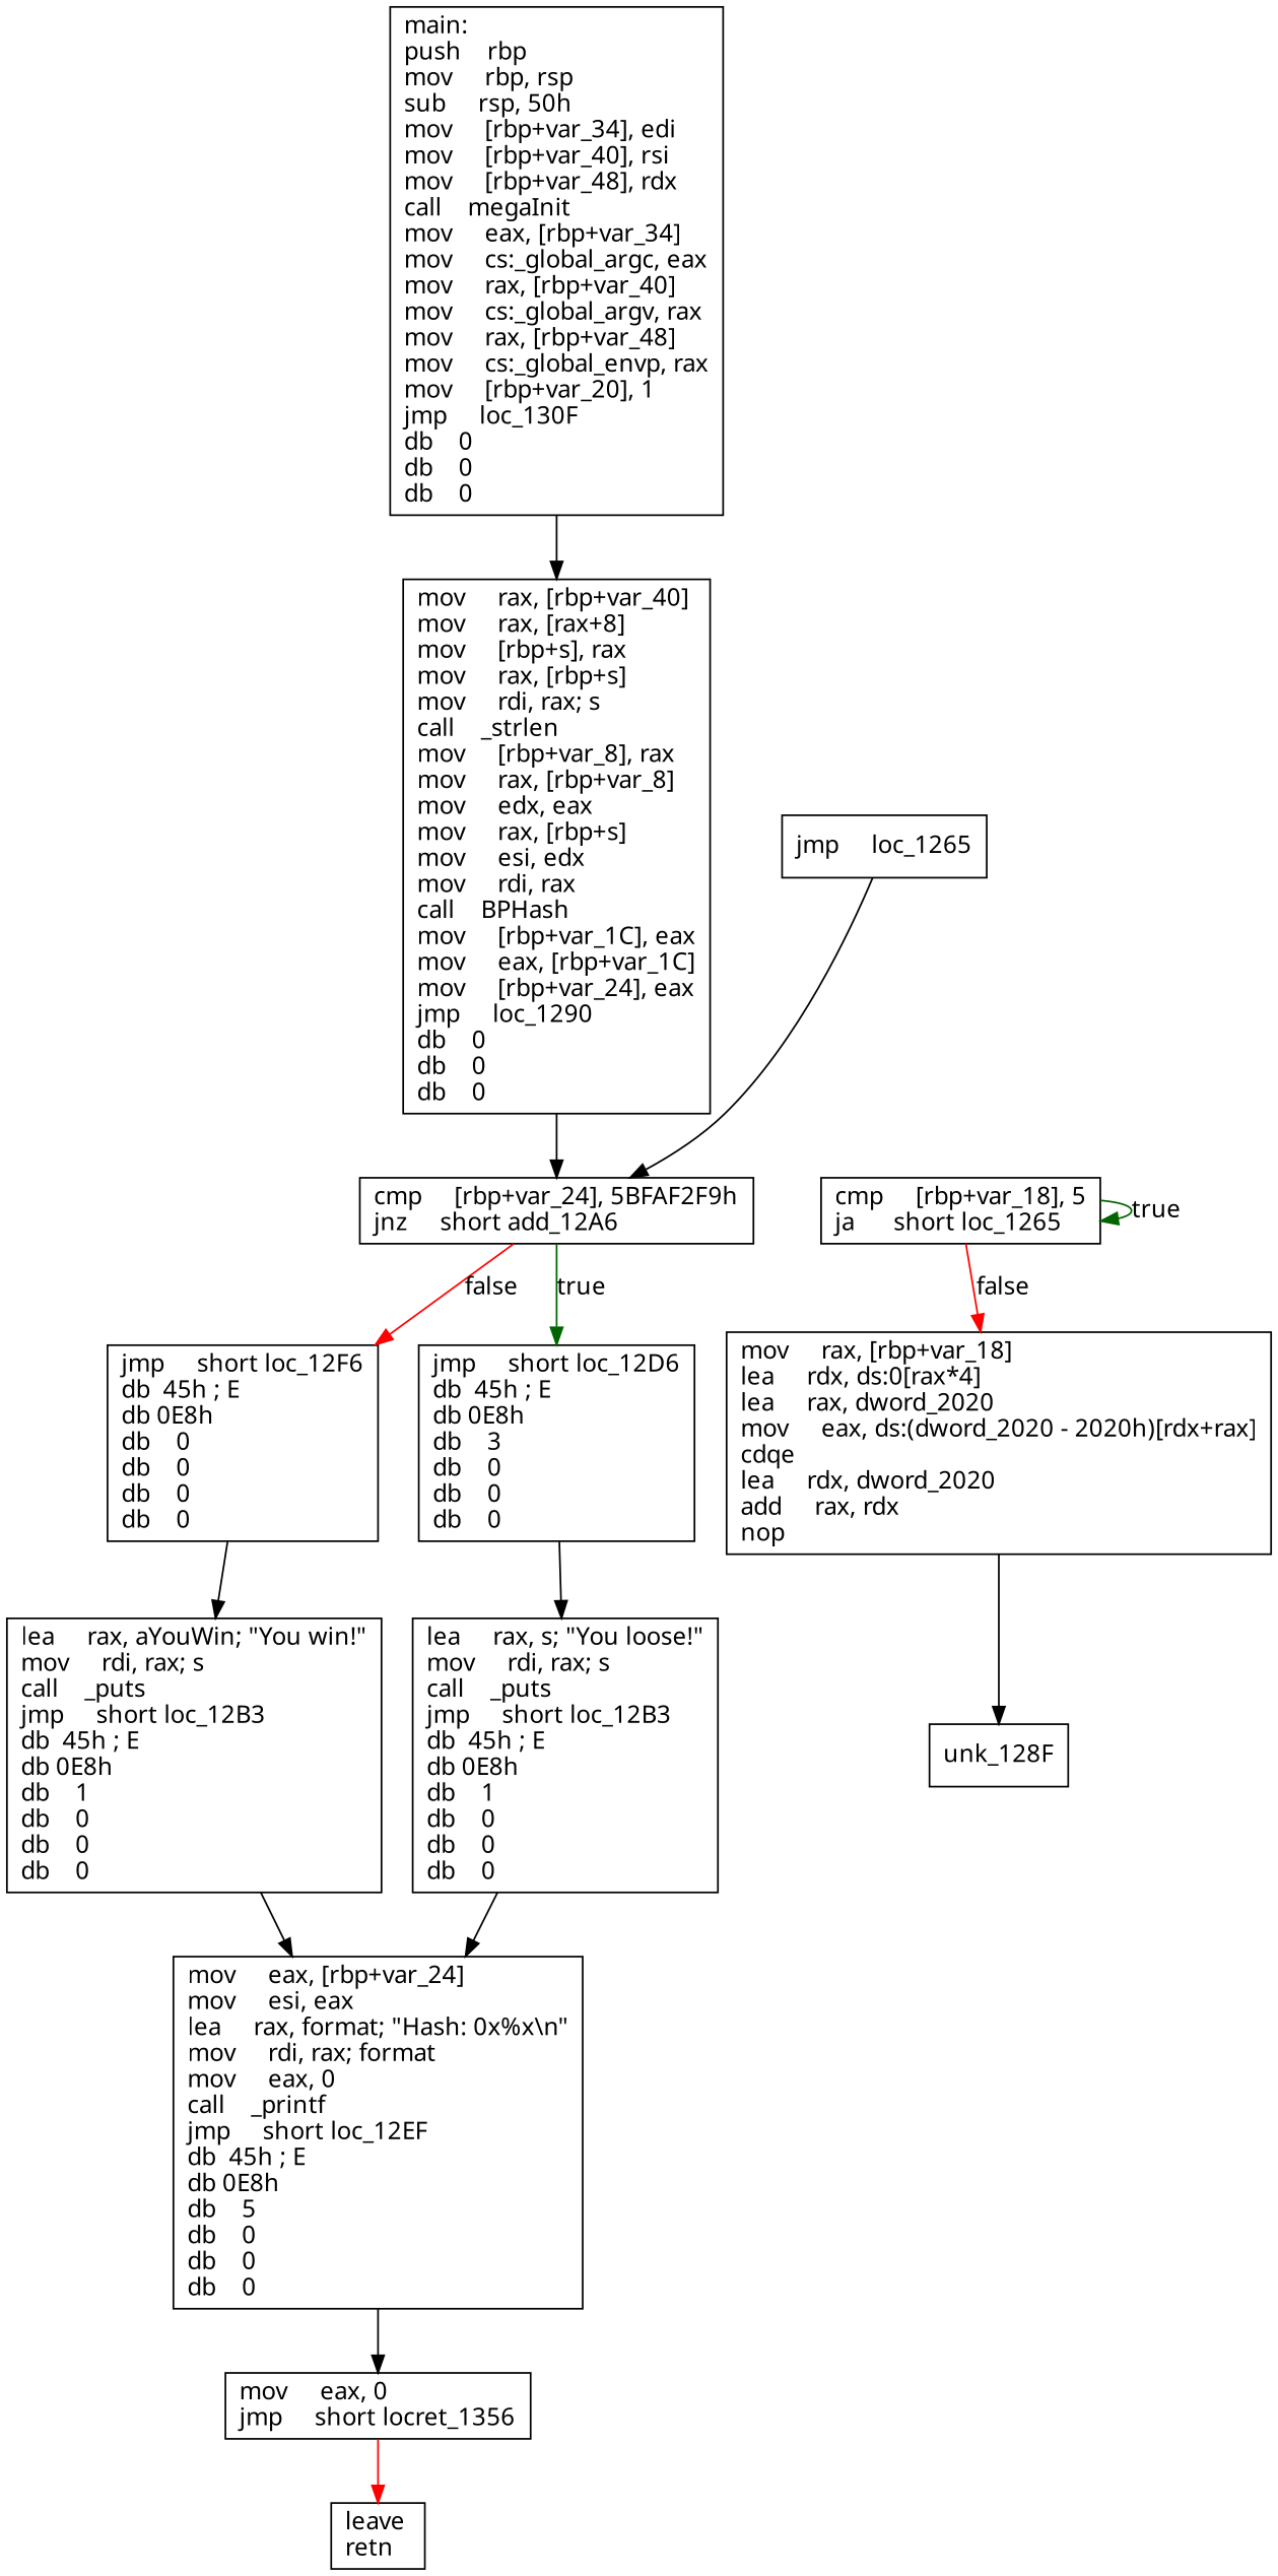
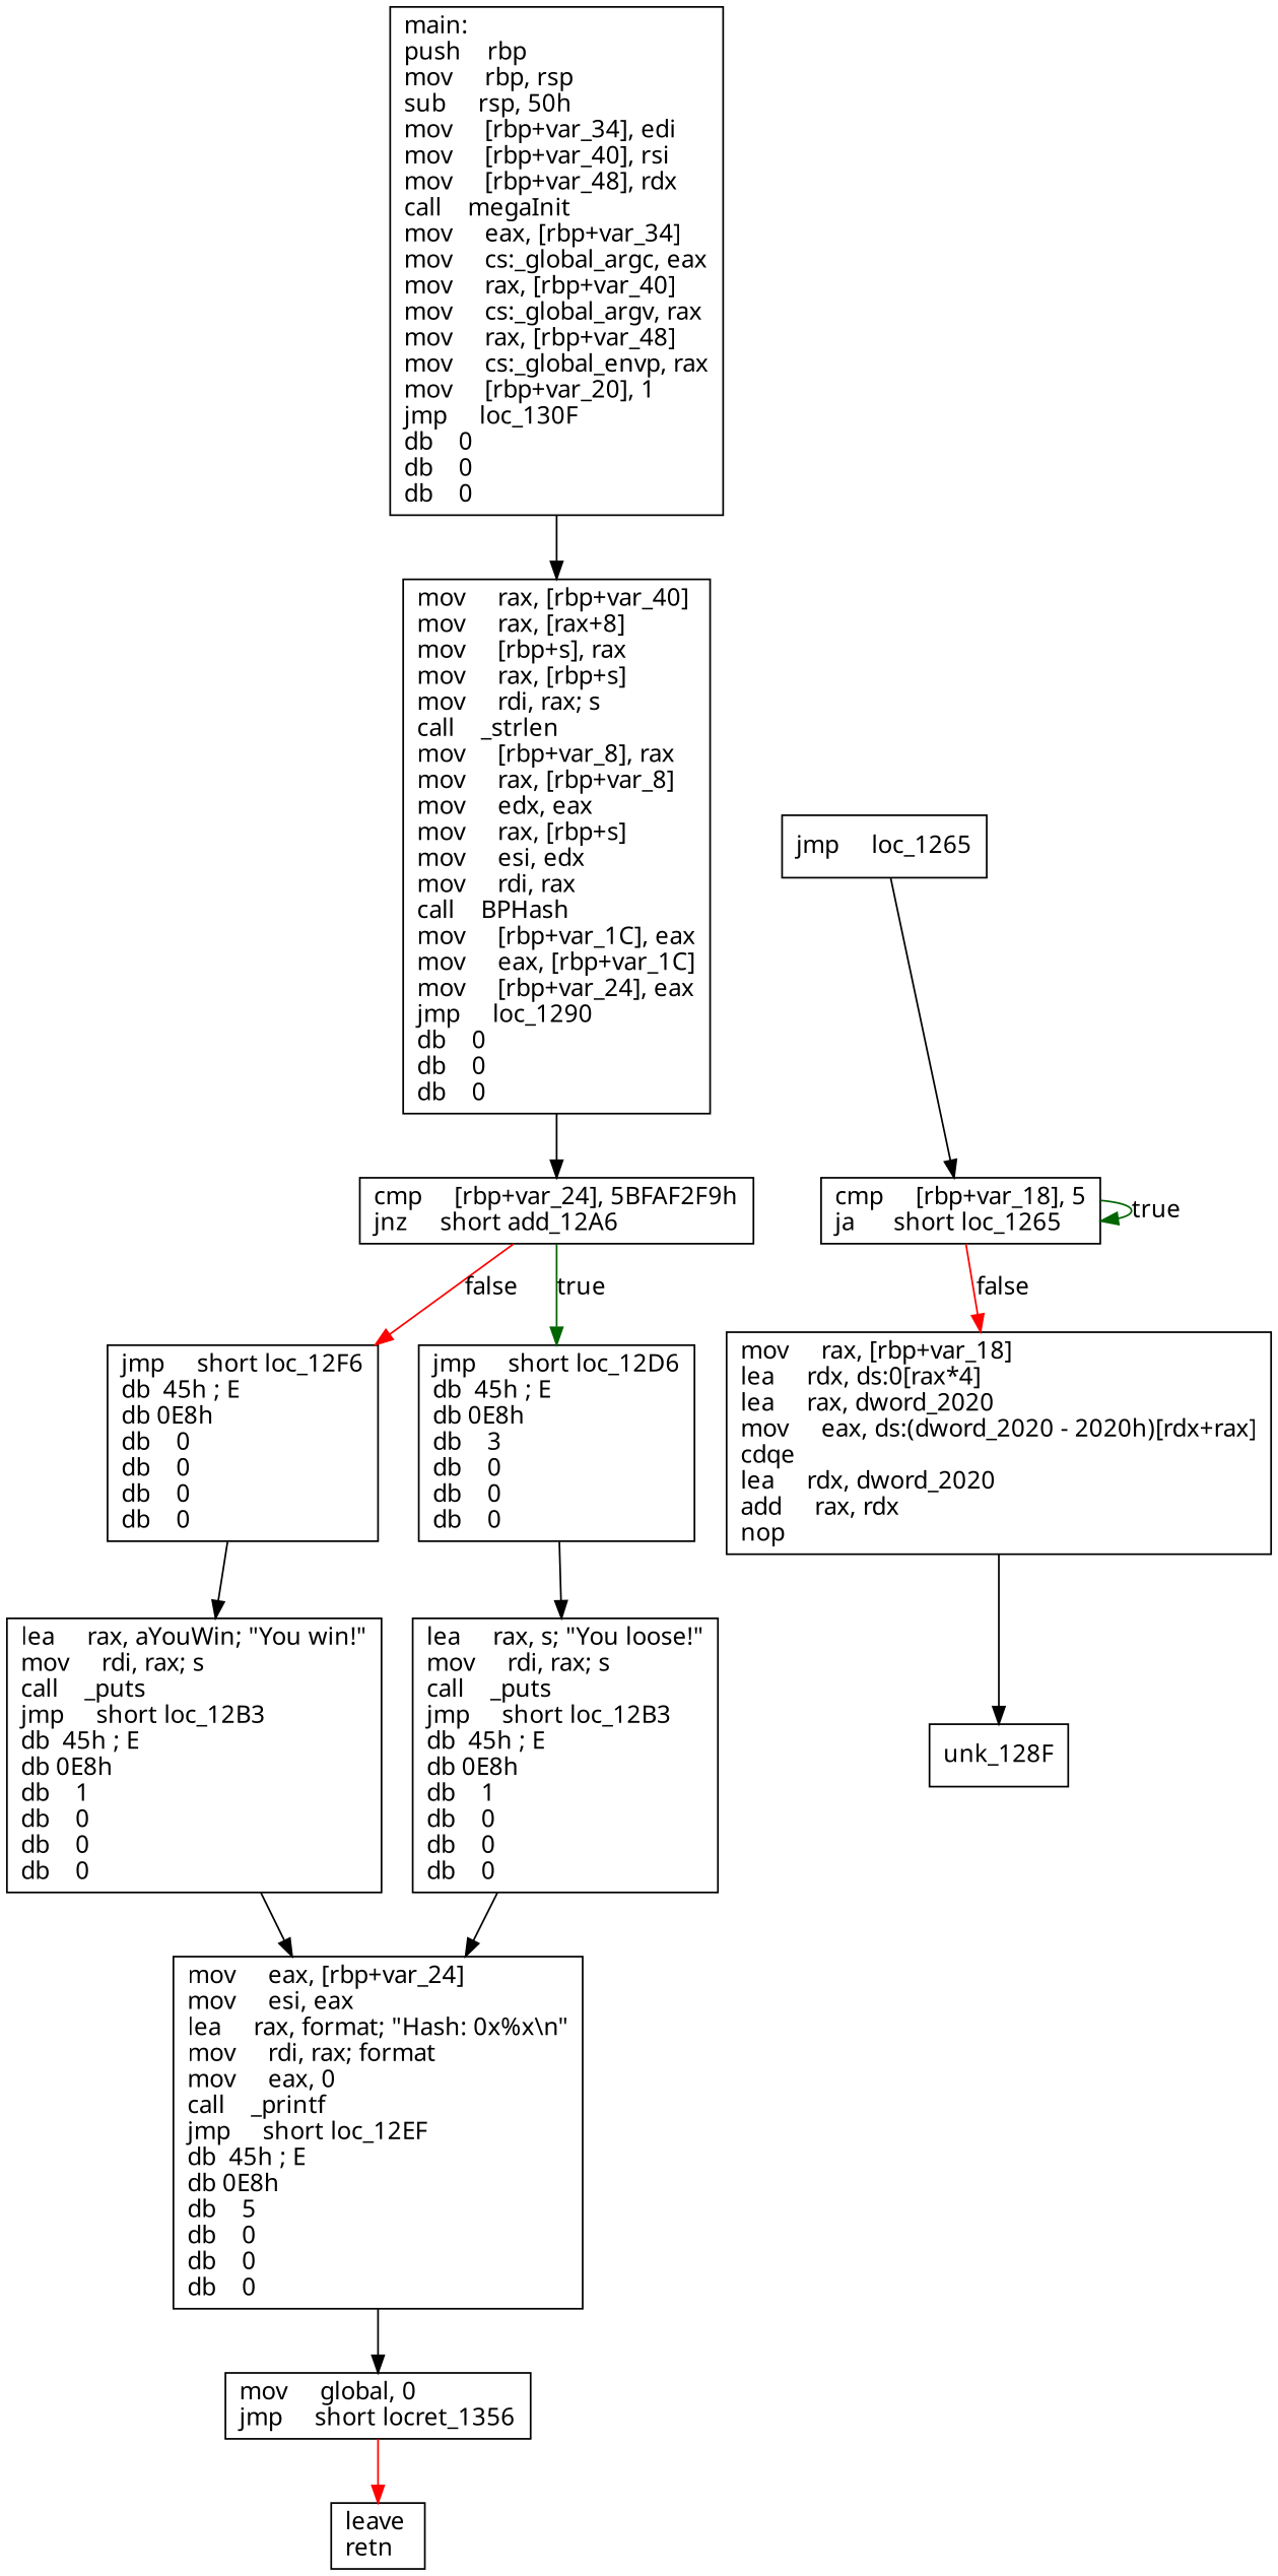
  digraph {
    fontname="Noto Sans"
    node [fontname="Noto Sans" shape=box]
    edge [fontname="Noto Sans"]
    n1 [label="main:\lpush    rbp\lmov     rbp, rsp\lsub     rsp, 50h\lmov     [rbp+var_34], edi\lmov     [rbp+var_40], rsi\lmov     [rbp+var_48], rdx\lcall    megaInit\lmov     eax, [rbp+var_34]\lmov     cs:_global_argc, eax\lmov     rax, [rbp+var_40]\lmov     cs:_global_argv, rax\lmov     rax, [rbp+var_48]\lmov     cs:_global_envp, rax\lmov     [rbp+var_20], 1\ljmp     loc_130F\ldb    0\ldb    0\ldb    0\l"]
    n2 [label="mov     rax, [rbp+var_40]\lmov     rax, [rax+8]\lmov     [rbp+s], rax\lmov     rax, [rbp+s]\lmov     rdi, rax; s\lcall    _strlen\lmov     [rbp+var_8], rax\lmov     rax, [rbp+var_8]\lmov     edx, eax\lmov     rax, [rbp+s]\lmov     esi, edx\lmov     rdi, rax\lcall    BPHash\lmov     [rbp+var_1C], eax\lmov     eax, [rbp+var_1C]\lmov     [rbp+var_24], eax\ljmp     loc_1290\ldb    0\ldb    0\ldb    0\l"]
    n3 [label="cmp     [rbp+var_24], 5BFAF2F9h\ljnz     short add_12A6\l"]
    n4 [label="cmp     [rbp+var_18], 5\lja      short loc_1265\l"]
    n5 [label="mov     rax, [rbp+var_18]\llea     rdx, ds:0[rax*4]\llea     rax, dword_2020\lmov     eax, ds:(dword_2020 - 2020h)[rdx+rax]\lcdqe\llea     rdx, dword_2020\ladd     rax, rdx\lnop\l"]
    n6 [label="unk_128F\l"]
    n7 [label="jmp     short loc_12F6\ldb  45h ; E\ldb 0E8h\ldb    0\ldb    0\ldb    0\ldb    0\l"]
    n8 [label="jmp     short loc_12D6\ldb  45h ; E\ldb 0E8h\ldb    3\ldb    0\ldb    0\ldb    0\l"]
    n9 [label="lea     rax, aYouWin; \"You win!\"\lmov     rdi, rax; s\lcall    _puts\ljmp     short loc_12B3\ldb  45h ; E\ldb 0E8h\ldb    1\ldb    0\ldb    0\ldb    0\l"]
    n10 [label="lea     rax, s; \"You loose!\"\lmov     rdi, rax; s\lcall    _puts\ljmp     short loc_12B3\ldb  45h ; E\ldb 0E8h\ldb    1\ldb    0\ldb    0\ldb    0\l"]
    n11 [label="mov     eax, [rbp+var_24]\lmov     esi, eax\llea     rax, format; \"Hash: 0x%x\\n\"\lmov     rdi, rax; format\lmov     eax, 0\lcall    _printf\ljmp     short loc_12EF\ldb  45h ; E\ldb 0E8h\ldb    5\ldb    0\ldb    0\ldb    0\l"]
-   n12 [label="mov     eax, 0\ljmp     short locret_1356\l"]
+   n12 [label="mov     global, 0\ljmp     short locret_1356\l"]
    n13 [label="leave\lretn\l"]
    n14 [label="jmp     loc_1265\l"]
    n1 -> n2
    n2 -> n3
    n3 -> n7 [color=red label=false]
    n3 -> n8 [color=darkgreen label=true]
    n4 -> n4 [color=darkgreen label=true]
    n4 -> n5 [color=red label=false]
    n5 -> n6
    n7 -> n9
    n8 -> n10
    n9 -> n11
    n10 -> n11
    n11 -> n12
    n12 -> n13 [color=red]
-   n14 -> n3
+   n14 -> n4
  }
